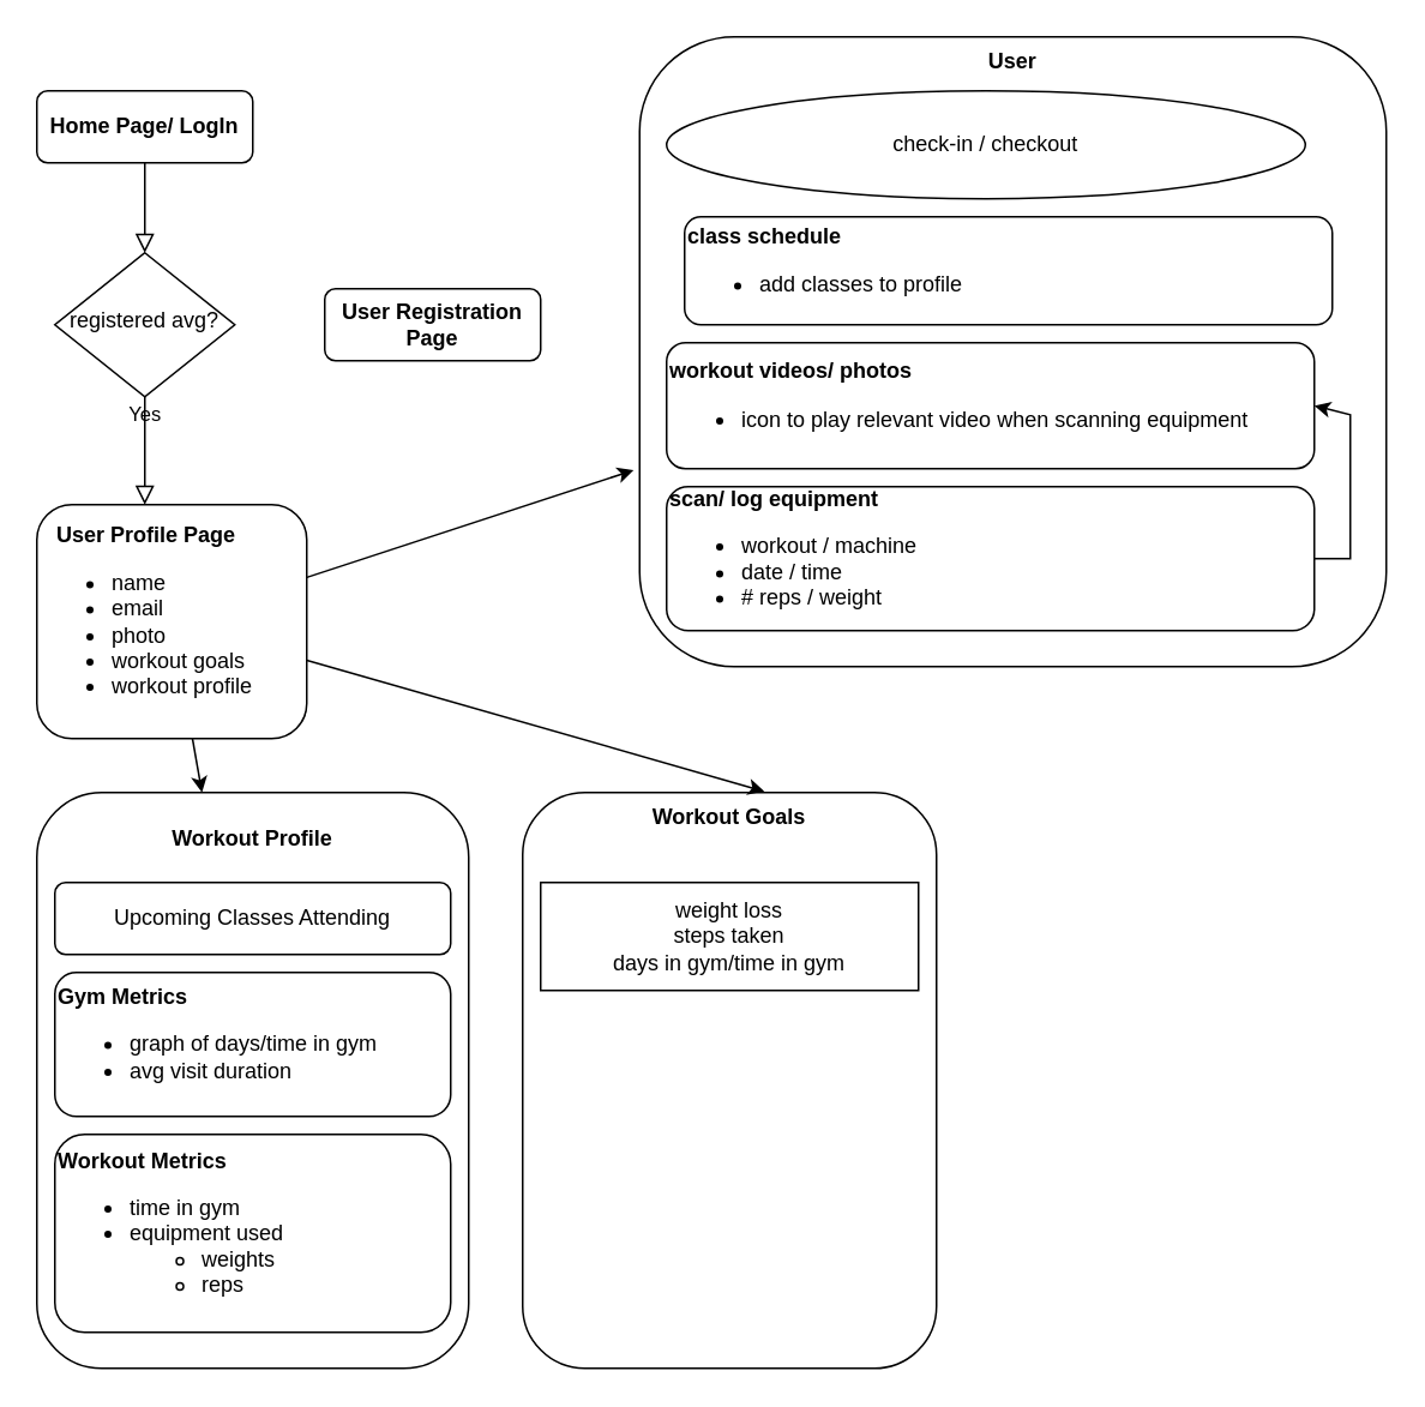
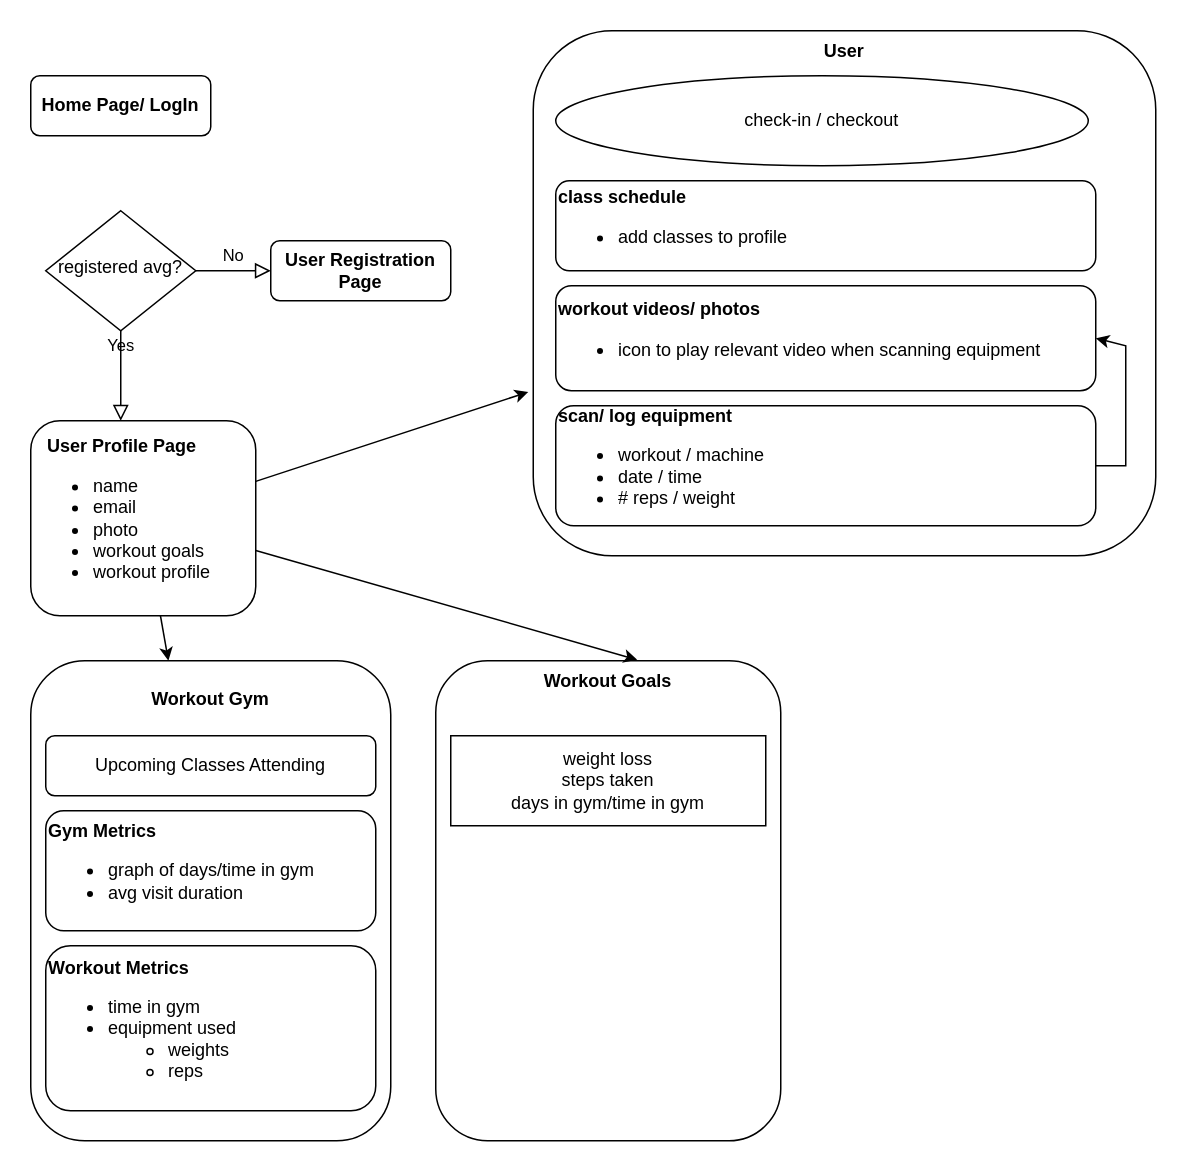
  <mxCell id="0" />
  <mxCell id="1" parent="0" />
- <mxCell id="2" value="" style="rounded=0;html=1;jettySize=auto;orthogonalLoop=1;fontSize=11;endArrow=block;endFill=0;endSize=8;strokeWidth=1;shadow=0;labelBackgroundColor=none;edgeStyle=orthogonalEdgeStyle;" parent="1" source="3" target="6" edge="1"><mxGeometry relative="1" as="geometry" /></mxCell>
  <mxCell id="3" value="&lt;b&gt;Home Page/ LogIn&lt;/b&gt;" style="rounded=1;whiteSpace=wrap;html=1;fontSize=12;glass=0;strokeWidth=1;shadow=0;" parent="1" vertex="1"><mxGeometry x="20" y="50" width="120" height="40" as="geometry" /></mxCell>
  <mxCell id="4" value="Yes" style="rounded=0;html=1;jettySize=auto;orthogonalLoop=1;fontSize=11;endArrow=block;endFill=0;endSize=8;strokeWidth=1;shadow=0;labelBackgroundColor=none;edgeStyle=orthogonalEdgeStyle;" parent="1" source="6" edge="1"><mxGeometry y="20" relative="1" as="geometry"><mxPoint as="offset" /><mxPoint x="80" y="280" as="targetPoint" /></mxGeometry></mxCell>
+ <mxCell id="5" value="No" style="edgeStyle=orthogonalEdgeStyle;rounded=0;html=1;jettySize=auto;orthogonalLoop=1;fontSize=11;endArrow=block;endFill=0;endSize=8;strokeWidth=1;shadow=0;labelBackgroundColor=none;" parent="1" source="6" target="7" edge="1"><mxGeometry y="10" relative="1" as="geometry"><mxPoint as="offset" /></mxGeometry></mxCell>
  <mxCell id="6" value="registered avg?" style="rhombus;whiteSpace=wrap;html=1;shadow=0;fontFamily=Helvetica;fontSize=12;align=center;strokeWidth=1;spacing=6;spacingTop=-4;" parent="1" vertex="1"><mxGeometry x="30" y="140" width="100" height="80" as="geometry" /></mxCell>
  <mxCell id="7" value="&lt;b&gt;User Registration Page&lt;/b&gt;" style="rounded=1;whiteSpace=wrap;html=1;fontSize=12;glass=0;strokeWidth=1;shadow=0;" parent="1" vertex="1"><mxGeometry x="180" y="160" width="120" height="40" as="geometry" /></mxCell>
  <mxCell id="8" value="&lt;b&gt;Workout Goals&lt;/b&gt;" style="rounded=1;whiteSpace=wrap;html=1;fontSize=12;glass=0;strokeWidth=1;shadow=0;verticalAlign=top;" parent="1" vertex="1"><mxGeometry x="290" y="440" width="230" height="320" as="geometry" /></mxCell>
  <mxCell id="9" value="&lt;div style=&quot;text-align: center;&quot;&gt;&lt;span style=&quot;background-color: initial;&quot;&gt;&lt;b&gt;User Profile Page&lt;/b&gt;&lt;/span&gt;&lt;/div&gt;&lt;ul&gt;&lt;li style=&quot;&quot;&gt;name&lt;/li&gt;&lt;li&gt;email&lt;/li&gt;&lt;li&gt;photo&lt;/li&gt;&lt;li&gt;workout goals&lt;/li&gt;&lt;li&gt;workout profile&lt;/li&gt;&lt;/ul&gt;" style="rounded=1;whiteSpace=wrap;html=1;fontSize=12;glass=0;strokeWidth=1;shadow=0;align=left;" parent="1" vertex="1"><mxGeometry x="20" y="280" width="150" height="130" as="geometry" /></mxCell>
- <mxCell id="10" value="&lt;p style=&quot;line-height: 120%;&quot;&gt;&lt;b&gt;Workout Profile&lt;/b&gt;&lt;/p&gt;" style="rounded=1;whiteSpace=wrap;html=1;fontSize=12;glass=0;strokeWidth=1;shadow=0;verticalAlign=top;" vertex="1" parent="1"><mxGeometry x="20" y="440" width="240" height="320" as="geometry" /></mxCell>
+ <mxCell id="10" value="&lt;p style=&quot;line-height: 120%;&quot;&gt;&lt;b&gt;Workout Gym&lt;/b&gt;&lt;/p&gt;" style="rounded=1;whiteSpace=wrap;html=1;fontSize=12;glass=0;strokeWidth=1;shadow=0;verticalAlign=top;" vertex="1" parent="1"><mxGeometry x="20" y="440" width="240" height="320" as="geometry" /></mxCell>
  <mxCell id="11" value="weight loss&lt;br&gt;steps taken&lt;br&gt;days in gym/time in gym" style="whiteSpace=wrap;html=1;rounded=0;" vertex="1" parent="1"><mxGeometry x="300" y="490" width="210" height="60" as="geometry" /></mxCell>
  <mxCell id="12" value="&lt;b&gt;Workout Metrics&lt;/b&gt;&lt;br&gt;&lt;ul&gt;&lt;li style=&quot;&quot;&gt;time in gym&lt;/li&gt;&lt;li style=&quot;&quot;&gt;equipment used&lt;/li&gt;&lt;ul&gt;&lt;li style=&quot;&quot;&gt;weights&lt;/li&gt;&lt;li style=&quot;&quot;&gt;reps&lt;/li&gt;&lt;/ul&gt;&lt;/ul&gt;" style="rounded=1;whiteSpace=wrap;html=1;align=left;" vertex="1" parent="1"><mxGeometry x="30" y="630" width="220" height="110" as="geometry" /></mxCell>
  <mxCell id="13" value="&lt;b&gt;Gym Metrics&lt;/b&gt;&lt;br&gt;&lt;ul&gt;&lt;li style=&quot;&quot;&gt;graph of days/time in gym&lt;/li&gt;&lt;li style=&quot;&quot;&gt;avg visit duration&lt;/li&gt;&lt;/ul&gt;" style="rounded=1;whiteSpace=wrap;html=1;align=left;" vertex="1" parent="1"><mxGeometry x="30" y="540" width="220" height="80" as="geometry" /></mxCell>
  <mxCell id="14" value="&lt;div style=&quot;&quot;&gt;&lt;b&gt;User&lt;/b&gt;&lt;/div&gt;" style="rounded=1;whiteSpace=wrap;html=1;align=center;verticalAlign=top;" vertex="1" parent="1"><mxGeometry x="355" y="20" width="415" height="350" as="geometry" /></mxCell>
  <mxCell id="15" value="Upcoming Classes Attending" style="rounded=1;whiteSpace=wrap;html=1;" vertex="1" parent="1"><mxGeometry x="30" y="490" width="220" height="40" as="geometry" /></mxCell>
  <mxCell id="16" value="" style="endArrow=classic;html=1;rounded=0;" edge="1" parent="1" source="9" target="10"><mxGeometry width="50" height="50" relative="1" as="geometry"><mxPoint x="300" y="400" as="sourcePoint" /><mxPoint x="350" y="350" as="targetPoint" /></mxGeometry></mxCell>
  <mxCell id="17" value="" style="endArrow=classic;html=1;rounded=0;entryX=0.584;entryY=-0.002;entryDx=0;entryDy=0;entryPerimeter=0;" edge="1" parent="1" source="9" target="8"><mxGeometry width="50" height="50" relative="1" as="geometry"><mxPoint x="300" y="400" as="sourcePoint" /><mxPoint x="350" y="350" as="targetPoint" /></mxGeometry></mxCell>
- <mxCell id="18" value="&lt;span style=&quot;background-color: initial;&quot;&gt;&lt;b&gt;class schedule&lt;/b&gt;&lt;br&gt;&lt;ul&gt;&lt;li&gt;&lt;span style=&quot;background-color: initial;&quot;&gt;add classes to profile&lt;/span&gt;&lt;/li&gt;&lt;/ul&gt;&lt;/span&gt;" style="rounded=1;whiteSpace=wrap;html=1;align=left;" vertex="1" parent="1"><mxGeometry x="380" y="120" width="360" height="60" as="geometry" /></mxCell>
+ <mxCell id="18" value="&lt;span style=&quot;background-color: initial;&quot;&gt;&lt;b&gt;class schedule&lt;/b&gt;&lt;br&gt;&lt;ul&gt;&lt;li&gt;&lt;span style=&quot;background-color: initial;&quot;&gt;add classes to profile&lt;/span&gt;&lt;/li&gt;&lt;/ul&gt;&lt;/span&gt;" style="rounded=1;whiteSpace=wrap;html=1;align=left;" vertex="1" parent="1"><mxGeometry x="370" y="120" width="360" height="60" as="geometry" /></mxCell>
  <mxCell id="19" value="&lt;span style=&quot;background-color: initial;&quot;&gt;&lt;b&gt;workout videos/ photos&lt;/b&gt;&lt;/span&gt;&lt;br&gt;&lt;ul style=&quot;border-color: var(--border-color);&quot;&gt;&lt;li&gt;&lt;span style=&quot;background-color: initial;&quot;&gt;icon to play relevant video when scanning equipment&lt;/span&gt;&lt;br&gt;&lt;/li&gt;&lt;/ul&gt;" style="rounded=1;whiteSpace=wrap;html=1;align=left;" vertex="1" parent="1"><mxGeometry x="370" y="190" width="360" height="70" as="geometry" /></mxCell>
  <mxCell id="20" value="&lt;b&gt;scan/ log equipment&lt;/b&gt;&lt;br&gt;&lt;ul&gt;&lt;li&gt;workout / machine&lt;/li&gt;&lt;li&gt;date / time&lt;/li&gt;&lt;li&gt;# reps / weight&lt;/li&gt;&lt;/ul&gt;" style="rounded=1;whiteSpace=wrap;html=1;align=left;" vertex="1" parent="1"><mxGeometry x="370" y="270" width="360" height="80" as="geometry" /></mxCell>
  <mxCell id="21" value="check-in / checkout" style="ellipse;whiteSpace=wrap;html=1;" vertex="1" parent="1"><mxGeometry x="370" y="50" width="355" height="60" as="geometry" /></mxCell>
  <mxCell id="22" value="" style="endArrow=classic;html=1;rounded=0;entryX=-0.008;entryY=0.688;entryDx=0;entryDy=0;entryPerimeter=0;" edge="1" parent="1" source="9" target="14"><mxGeometry width="50" height="50" relative="1" as="geometry"><mxPoint x="400" y="250" as="sourcePoint" /><mxPoint x="450" y="200" as="targetPoint" /></mxGeometry></mxCell>
  <mxCell id="23" value="" style="endArrow=classic;html=1;rounded=0;exitX=1;exitY=0.5;exitDx=0;exitDy=0;entryX=1;entryY=0.5;entryDx=0;entryDy=0;" edge="1" parent="1" source="20" target="19"><mxGeometry width="50" height="50" relative="1" as="geometry"><mxPoint x="430" y="390" as="sourcePoint" /><mxPoint x="480" y="340" as="targetPoint" /><Array as="points"><mxPoint x="750" y="310" /><mxPoint x="750" y="260" /><mxPoint x="750" y="230" /></Array></mxGeometry></mxCell>
